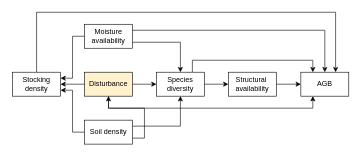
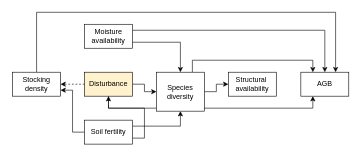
  <mxCell id="0" />
  <mxCell id="1" parent="0" />
- <mxCell id="2" style="edgeStyle=orthogonalEdgeStyle;rounded=0;orthogonalLoop=1;jettySize=auto;html=1;entryX=1;entryY=0.25;entryDx=0;entryDy=0;fontStyle=0" parent="1" source="5" target="21" edge="1"><mxGeometry relative="1" as="geometry" /></mxCell>
  <mxCell id="3" style="edgeStyle=orthogonalEdgeStyle;rounded=0;orthogonalLoop=1;jettySize=auto;html=1;entryX=0.5;entryY=0;entryDx=0;entryDy=0;exitX=1;exitY=0.25;exitDx=0;exitDy=0;fontStyle=0" parent="1" source="5" target="19" edge="1"><mxGeometry relative="1" as="geometry" /></mxCell>
  <mxCell id="4" style="edgeStyle=orthogonalEdgeStyle;rounded=0;orthogonalLoop=1;jettySize=auto;html=1;exitX=1;exitY=0.75;exitDx=0;exitDy=0;entryX=0.5;entryY=0;entryDx=0;entryDy=0;fontStyle=0" parent="1" source="5" target="16" edge="1"><mxGeometry relative="1" as="geometry" /></mxCell>
  <mxCell id="5" value="Moisture &lt;br&gt;availability" style="rounded=1;whiteSpace=wrap;html=1;fontSize=12;glass=0;strokeWidth=1;shadow=0;arcSize=0;align=center;fontStyle=0" parent="1" vertex="1"><mxGeometry x="140" y="40" width="80" height="40" as="geometry" /></mxCell>
  <mxCell id="6" style="edgeStyle=orthogonalEdgeStyle;rounded=0;orthogonalLoop=1;jettySize=auto;html=1;exitX=1;exitY=0.75;exitDx=0;exitDy=0;fontStyle=0;" parent="1" source="9" target="13" edge="1"><mxGeometry relative="1" as="geometry" /></mxCell>
  <mxCell id="7" style="edgeStyle=orthogonalEdgeStyle;rounded=0;orthogonalLoop=1;jettySize=auto;html=1;entryX=1;entryY=0.75;entryDx=0;entryDy=0;fontStyle=0" parent="1" source="9" target="21" edge="1"><mxGeometry relative="1" as="geometry" /></mxCell>
  <mxCell id="8" style="edgeStyle=orthogonalEdgeStyle;rounded=0;orthogonalLoop=1;jettySize=auto;html=1;exitX=1;exitY=0.25;exitDx=0;exitDy=0;entryX=0.5;entryY=1;entryDx=0;entryDy=0;fontStyle=0" parent="1" source="9" target="16" edge="1"><mxGeometry relative="1" as="geometry" /></mxCell>
- <mxCell id="9" value="Soil density" style="rounded=1;whiteSpace=wrap;html=1;fontSize=12;glass=0;strokeWidth=1;shadow=0;arcSize=0;align=center;fontStyle=0" parent="1" vertex="1"><mxGeometry x="140" y="200" width="80" height="40" as="geometry" /></mxCell>
+ <mxCell id="9" value="Soil fertility" style="rounded=1;whiteSpace=wrap;html=1;fontSize=12;glass=0;strokeWidth=1;shadow=0;arcSize=0;align=center;fontStyle=0" parent="1" vertex="1"><mxGeometry x="140" y="200" width="80" height="40" as="geometry" /></mxCell>
  <mxCell id="10" value="" style="edgeStyle=orthogonalEdgeStyle;rounded=0;orthogonalLoop=1;jettySize=auto;html=1;fontStyle=0" parent="1" source="13" target="16" edge="1"><mxGeometry relative="1" as="geometry" /></mxCell>
  <mxCell id="11" style="edgeStyle=orthogonalEdgeStyle;rounded=0;orthogonalLoop=1;jettySize=auto;html=1;entryX=0.25;entryY=1;entryDx=0;entryDy=0;fontStyle=0" parent="1" source="13" target="19" edge="1"><mxGeometry relative="1" as="geometry"><Array as="points"><mxPoint x="180" y="180" /><mxPoint x="521" y="180" /></Array></mxGeometry></mxCell>
- <mxCell id="12" style="edgeStyle=orthogonalEdgeStyle;rounded=0;orthogonalLoop=1;jettySize=auto;html=1;fontStyle=0" parent="1" source="13" target="21" edge="1"><mxGeometry relative="1" as="geometry" /></mxCell>
+ <mxCell id="12" style="edgeStyle=orthogonalEdgeStyle;rounded=0;orthogonalLoop=1;jettySize=auto;html=1;fontStyle=0;dashed=1;" parent="1" source="13" target="21" edge="1"><mxGeometry relative="1" as="geometry" /></mxCell>
  <mxCell id="13" value="Disturbance" style="rounded=1;whiteSpace=wrap;html=1;fontSize=12;glass=0;strokeWidth=1;shadow=0;arcSize=0;align=center;fontStyle=0;fillColor=#fff2cc;" parent="1" vertex="1"><mxGeometry x="140" y="120" width="80" height="40" as="geometry" /></mxCell>
  <mxCell id="14" value="" style="edgeStyle=orthogonalEdgeStyle;rounded=0;orthogonalLoop=1;jettySize=auto;html=1;fontStyle=0" parent="1" source="16" target="18" edge="1"><mxGeometry relative="1" as="geometry" /></mxCell>
  <mxCell id="15" style="edgeStyle=orthogonalEdgeStyle;rounded=0;orthogonalLoop=1;jettySize=auto;html=1;exitX=0.75;exitY=0;exitDx=0;exitDy=0;entryX=0.25;entryY=0;entryDx=0;entryDy=0;" parent="1" source="16" target="19" edge="1"><mxGeometry relative="1" as="geometry"><Array as="points"><mxPoint x="320" y="100" /><mxPoint x="521" y="100" /></Array></mxGeometry></mxCell>
- <mxCell id="16" value="Species diversity" style="rounded=1;whiteSpace=wrap;html=1;fontSize=12;glass=0;strokeWidth=1;shadow=0;arcSize=0;align=center;fontStyle=0" parent="1" vertex="1"><mxGeometry x="260" y="120" width="80" height="40" as="geometry" /></mxCell>
- <mxCell id="17" value="" style="edgeStyle=orthogonalEdgeStyle;rounded=0;orthogonalLoop=1;jettySize=auto;html=1;fontStyle=0" parent="1" source="18" target="19" edge="1"><mxGeometry relative="1" as="geometry" /></mxCell>
+ <mxCell id="16" value="Species diversity" style="rounded=1;whiteSpace=wrap;html=1;fontSize=12;glass=0;strokeWidth=1;shadow=0;arcSize=0;align=center;fontStyle=0" parent="1" vertex="1"><mxGeometry x="260" y="120" width="80" height="65" as="geometry" /></mxCell>
  <mxCell id="18" value="Structural&amp;nbsp;&lt;br&gt;availability" style="rounded=1;whiteSpace=wrap;html=1;fontSize=12;glass=0;strokeWidth=1;shadow=0;arcSize=0;align=center;fontStyle=0" parent="1" vertex="1"><mxGeometry x="380" y="120" width="80" height="40" as="geometry" /></mxCell>
  <mxCell id="19" value="AGB" style="rounded=1;whiteSpace=wrap;html=1;fontSize=12;glass=0;strokeWidth=1;shadow=0;arcSize=0;align=center;fontStyle=0" parent="1" vertex="1"><mxGeometry x="501" y="120" width="80" height="40" as="geometry" /></mxCell>
  <mxCell id="20" style="edgeStyle=orthogonalEdgeStyle;rounded=0;orthogonalLoop=1;jettySize=auto;html=1;fontStyle=0" parent="1" source="21" edge="1"><mxGeometry relative="1" as="geometry"><Array as="points"><mxPoint x="60" y="20" /><mxPoint x="559" y="20" /><mxPoint x="559" y="120" /></Array><mxPoint x="559" y="120" as="targetPoint" /></mxGeometry></mxCell>
  <mxCell id="21" value="Stocking density" style="rounded=1;whiteSpace=wrap;html=1;fontSize=12;glass=0;strokeWidth=1;shadow=0;arcSize=0;align=center;fontStyle=0" parent="1" vertex="1"><mxGeometry x="20" y="120" width="80" height="40" as="geometry" /></mxCell>
